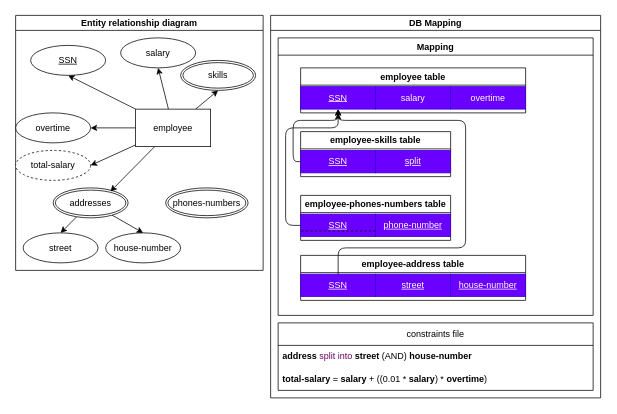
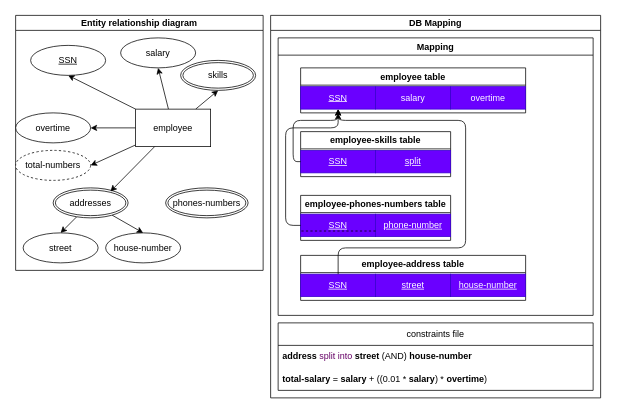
  <mxCell id="0" />
  <mxCell id="1" parent="0" />
  <mxCell id="2" value="Entity relationship diagram" style="swimlane;whiteSpace=wrap;html=1;startSize=20;" parent="1" vertex="1"><mxGeometry x="20" y="20" width="330" height="340" as="geometry" /></mxCell>
  <mxCell id="3" style="edgeStyle=none;html=1;entryX=0.5;entryY=1;entryDx=0;entryDy=0;" parent="2" source="8" target="9" edge="1"><mxGeometry relative="1" as="geometry" /></mxCell>
  <mxCell id="4" style="edgeStyle=none;html=1;entryX=0.5;entryY=1;entryDx=0;entryDy=0;" parent="2" source="8" target="10" edge="1"><mxGeometry relative="1" as="geometry" /></mxCell>
  <mxCell id="5" style="edgeStyle=none;html=1;entryX=0.5;entryY=1;entryDx=0;entryDy=0;" parent="2" source="8" target="11" edge="1"><mxGeometry relative="1" as="geometry" /></mxCell>
  <mxCell id="6" style="edgeStyle=none;html=1;entryX=1;entryY=0.5;entryDx=0;entryDy=0;" parent="2" source="8" target="16" edge="1"><mxGeometry relative="1" as="geometry" /></mxCell>
  <mxCell id="7" style="edgeStyle=none;html=1;entryX=1;entryY=0.5;entryDx=0;entryDy=0;" parent="2" source="8" target="20" edge="1"><mxGeometry relative="1" as="geometry" /></mxCell>
  <mxCell id="8" value="employee" style="html=1;dashed=0;whiteSpace=wrap;" parent="2" vertex="1"><mxGeometry x="160" y="125" width="100" height="50" as="geometry" /></mxCell>
  <mxCell id="9" value="&lt;u&gt;SSN&lt;/u&gt;" style="ellipse;whiteSpace=wrap;html=1;align=center;" parent="2" vertex="1"><mxGeometry x="20" y="40" width="100" height="40" as="geometry" /></mxCell>
  <mxCell id="10" value="salary" style="ellipse;whiteSpace=wrap;html=1;align=center;" parent="2" vertex="1"><mxGeometry x="140" y="30" width="100" height="40" as="geometry" /></mxCell>
  <mxCell id="11" value="skills" style="ellipse;shape=doubleEllipse;margin=3;whiteSpace=wrap;html=1;align=center;" parent="2" vertex="1"><mxGeometry x="220" y="60" width="100" height="40" as="geometry" /></mxCell>
  <mxCell id="12" value="phones-numbers" style="ellipse;shape=doubleEllipse;margin=3;whiteSpace=wrap;html=1;align=center;" parent="2" vertex="1"><mxGeometry x="200" y="230" width="110" height="40" as="geometry" /></mxCell>
  <mxCell id="13" style="edgeStyle=none;html=1;entryX=0.5;entryY=0;entryDx=0;entryDy=0;" parent="2" source="15" target="18" edge="1"><mxGeometry relative="1" as="geometry" /></mxCell>
  <mxCell id="14" style="edgeStyle=none;html=1;entryX=0.5;entryY=0;entryDx=0;entryDy=0;" parent="2" source="15" target="19" edge="1"><mxGeometry relative="1" as="geometry" /></mxCell>
  <mxCell id="15" value="addresses" style="ellipse;shape=doubleEllipse;margin=3;whiteSpace=wrap;html=1;align=center;" parent="2" vertex="1"><mxGeometry x="50" y="230" width="100" height="40" as="geometry" /></mxCell>
  <mxCell id="16" value="overtime" style="ellipse;whiteSpace=wrap;html=1;align=center;" parent="2" vertex="1"><mxGeometry y="130" width="100" height="40" as="geometry" /></mxCell>
  <mxCell id="17" style="edgeStyle=none;html=1;entryX=0.764;entryY=0.12;entryDx=0;entryDy=0;entryPerimeter=0;" parent="2" source="8" target="15" edge="1"><mxGeometry relative="1" as="geometry" /></mxCell>
  <mxCell id="18" value="street" style="ellipse;whiteSpace=wrap;html=1;align=center;" parent="2" vertex="1"><mxGeometry x="10" y="290" width="100" height="40" as="geometry" /></mxCell>
  <mxCell id="19" value="house-number" style="ellipse;whiteSpace=wrap;html=1;align=center;" parent="2" vertex="1"><mxGeometry x="120" y="290" width="100" height="40" as="geometry" /></mxCell>
- <mxCell id="20" value="total-salary" style="ellipse;whiteSpace=wrap;html=1;align=center;dashed=1;" parent="2" vertex="1"><mxGeometry y="180" width="100" height="40" as="geometry" /></mxCell>
+ <mxCell id="20" value="total-numbers" style="ellipse;whiteSpace=wrap;html=1;align=center;dashed=1;" parent="2" vertex="1"><mxGeometry y="180" width="100" height="40" as="geometry" /></mxCell>
  <mxCell id="21" value="DB Mapping" style="swimlane;whiteSpace=wrap;html=1;startSize=20;" parent="1" vertex="1"><mxGeometry x="360" y="20" width="440" height="510" as="geometry" /></mxCell>
  <mxCell id="22" style="edgeStyle=none;html=1;entryX=1;entryY=0.5;entryDx=0;entryDy=0;" parent="21" edge="1"><mxGeometry relative="1" as="geometry"><mxPoint x="100" y="200" as="targetPoint" /></mxGeometry></mxCell>
  <mxCell id="23" style="edgeStyle=none;html=1;entryX=0.5;entryY=0;entryDx=0;entryDy=0;" parent="21" edge="1"><mxGeometry relative="1" as="geometry"><mxPoint x="60" y="290" as="targetPoint" /></mxGeometry></mxCell>
  <mxCell id="24" style="edgeStyle=none;html=1;entryX=0.5;entryY=0;entryDx=0;entryDy=0;" parent="21" edge="1"><mxGeometry relative="1" as="geometry"><mxPoint x="170" y="290" as="targetPoint" /></mxGeometry></mxCell>
  <mxCell id="25" style="edgeStyle=none;html=1;entryX=0.764;entryY=0.12;entryDx=0;entryDy=0;entryPerimeter=0;" parent="21" edge="1"><mxGeometry relative="1" as="geometry"><mxPoint x="126.4" y="234.8" as="targetPoint" /></mxGeometry></mxCell>
  <mxCell id="26" value="Mapping" style="swimlane;whiteSpace=wrap;html=1;" parent="21" vertex="1"><mxGeometry x="10" y="30" width="420" height="370" as="geometry" /></mxCell>
  <mxCell id="27" value="employee table" style="swimlane;whiteSpace=wrap;html=1;" parent="26" vertex="1"><mxGeometry x="30" y="40" width="300" height="60" as="geometry" /></mxCell>
  <mxCell id="28" value="" style="group" parent="27" vertex="1" connectable="0"><mxGeometry y="25" width="192.5" height="30" as="geometry" /></mxCell>
  <mxCell id="29" value="" style="group" parent="28" vertex="1" connectable="0"><mxGeometry width="200" height="30" as="geometry" /></mxCell>
  <mxCell id="30" value="salary" style="rounded=0;whiteSpace=wrap;html=1;fillColor=#6a00ff;fontColor=#ffffff;strokeColor=#3700CC;" parent="29" vertex="1"><mxGeometry x="100" width="100" height="30" as="geometry" /></mxCell>
  <mxCell id="31" value="SSN" style="rounded=0;whiteSpace=wrap;html=1;fillColor=#6a00ff;fontColor=#ffffff;strokeColor=#3700CC;fontStyle=4" parent="29" vertex="1"><mxGeometry width="100" height="30" as="geometry" /></mxCell>
  <mxCell id="32" value="overtime" style="rounded=0;whiteSpace=wrap;html=1;fillColor=#6a00ff;fontColor=#ffffff;strokeColor=#3700CC;" parent="27" vertex="1"><mxGeometry x="200" y="25" width="100" height="30" as="geometry" /></mxCell>
  <mxCell id="33" value="employee-skills table" style="swimlane;whiteSpace=wrap;html=1;" parent="26" vertex="1"><mxGeometry x="30" y="125" width="200" height="60" as="geometry" /></mxCell>
  <mxCell id="34" style="edgeStyle=none;html=1;exitX=0;exitY=0.75;exitDx=0;exitDy=0;entryX=0;entryY=0.75;entryDx=0;entryDy=0;endArrow=none;endFill=0;dashed=1;" edge="1" parent="33" source="35" target="36"><mxGeometry relative="1" as="geometry" /></mxCell>
  <mxCell id="35" value="split" style="rounded=0;whiteSpace=wrap;html=1;fillColor=#6a00ff;fontColor=#ffffff;strokeColor=#3700CC;fontStyle=4" parent="33" vertex="1"><mxGeometry x="100" y="25" width="100" height="30" as="geometry" /></mxCell>
  <mxCell id="36" value="SSN" style="rounded=0;whiteSpace=wrap;html=1;fillColor=#6a00ff;fontColor=#ffffff;strokeColor=#3700CC;fontStyle=4" parent="33" vertex="1"><mxGeometry y="25" width="100" height="30" as="geometry" /></mxCell>
  <mxCell id="37" style="edgeStyle=orthogonalEdgeStyle;html=1;entryX=0.5;entryY=1;entryDx=0;entryDy=0;exitX=0;exitY=0.5;exitDx=0;exitDy=0;" parent="26" source="36" target="31" edge="1"><mxGeometry relative="1" as="geometry"><Array as="points"><mxPoint x="20" y="165" /><mxPoint x="20" y="110" /><mxPoint x="80" y="110" /></Array></mxGeometry></mxCell>
  <mxCell id="38" value="employee-phones-numbers table" style="swimlane;whiteSpace=wrap;html=1;" parent="26" vertex="1"><mxGeometry x="30" y="210" width="200" height="60" as="geometry" /></mxCell>
  <mxCell id="39" value="phone-number" style="rounded=0;whiteSpace=wrap;html=1;fillColor=#6a00ff;fontColor=#ffffff;strokeColor=#3700CC;fontStyle=4" parent="38" vertex="1"><mxGeometry x="100" y="25" width="100" height="30" as="geometry" /></mxCell>
  <mxCell id="40" value="SSN" style="rounded=0;whiteSpace=wrap;html=1;fillColor=#6a00ff;fontColor=#ffffff;strokeColor=#3700CC;fontStyle=4" parent="38" vertex="1"><mxGeometry y="25" width="100" height="30" as="geometry" /></mxCell>
  <mxCell id="41" style="edgeStyle=none;html=1;exitX=1;exitY=0.75;exitDx=0;exitDy=0;entryX=0;entryY=0.75;entryDx=0;entryDy=0;endArrow=none;endFill=0;dashed=1;" edge="1" parent="38" source="40" target="40"><mxGeometry relative="1" as="geometry" /></mxCell>
  <mxCell id="42" style="edgeStyle=orthogonalEdgeStyle;html=1;exitX=0;exitY=0.5;exitDx=0;exitDy=0;" parent="26" source="40" edge="1"><mxGeometry relative="1" as="geometry"><mxPoint x="80" y="100" as="targetPoint" /><mxPoint x="350" y="245" as="sourcePoint" /><Array as="points"><mxPoint x="10" y="250" /><mxPoint x="10" y="120" /><mxPoint x="80" y="120" /></Array></mxGeometry></mxCell>
  <mxCell id="43" value="employee-address table" style="swimlane;whiteSpace=wrap;html=1;" parent="26" vertex="1"><mxGeometry x="30" y="290" width="300" height="60" as="geometry" /></mxCell>
  <mxCell id="44" style="edgeStyle=none;html=1;exitX=0;exitY=0.75;exitDx=0;exitDy=0;entryX=0;entryY=0.75;entryDx=0;entryDy=0;endArrow=none;endFill=0;dashed=1;" edge="1" parent="43" source="45" target="46"><mxGeometry relative="1" as="geometry" /></mxCell>
  <mxCell id="45" value="street" style="rounded=0;whiteSpace=wrap;html=1;fillColor=#6a00ff;fontColor=#ffffff;strokeColor=#3700CC;fontStyle=4" parent="43" vertex="1"><mxGeometry x="100" y="25" width="100" height="30" as="geometry" /></mxCell>
  <mxCell id="46" value="SSN" style="rounded=0;whiteSpace=wrap;html=1;fillColor=#6a00ff;fontColor=#ffffff;strokeColor=#3700CC;fontStyle=4" parent="43" vertex="1"><mxGeometry y="25" width="100" height="30" as="geometry" /></mxCell>
  <mxCell id="47" value="house-number" style="rounded=0;whiteSpace=wrap;html=1;fillColor=#6a00ff;fontColor=#ffffff;strokeColor=#3700CC;fontStyle=4" parent="43" vertex="1"><mxGeometry x="200" y="25" width="100" height="30" as="geometry" /></mxCell>
  <mxCell id="48" style="edgeStyle=orthogonalEdgeStyle;html=1;entryX=0.5;entryY=1;entryDx=0;entryDy=0;" parent="26" source="46" target="31" edge="1"><mxGeometry relative="1" as="geometry"><Array as="points"><mxPoint x="80" y="280" /><mxPoint x="250" y="280" /><mxPoint x="250" y="110" /><mxPoint x="80" y="110" /></Array></mxGeometry></mxCell>
  <mxCell id="49" value="constraints file" style="swimlane;fontStyle=0;childLayout=stackLayout;horizontal=1;startSize=30;horizontalStack=0;resizeParent=1;resizeParentMax=0;resizeLast=0;collapsible=1;marginBottom=0;whiteSpace=wrap;html=1;" parent="21" vertex="1"><mxGeometry x="10" y="410" width="420" height="90" as="geometry" /></mxCell>
  <mxCell id="50" value="&lt;b&gt;address &lt;/b&gt;&lt;font style=&quot;color: rgb(102, 0, 102);&quot;&gt;split into&lt;/font&gt; &lt;b&gt;street &lt;/b&gt;(AND) &lt;b&gt;house-number&lt;/b&gt;" style="text;strokeColor=none;fillColor=none;align=left;verticalAlign=middle;spacingLeft=4;spacingRight=4;overflow=hidden;points=[[0,0.5],[1,0.5]];portConstraint=eastwest;rotatable=0;whiteSpace=wrap;html=1;" parent="49" vertex="1"><mxGeometry y="30" width="420" height="30" as="geometry" /></mxCell>
  <mxCell id="51" value="&lt;b&gt;total-salary&lt;/b&gt; = &lt;b&gt;salary &lt;/b&gt;+ ((0.01 * &lt;b&gt;salary&lt;/b&gt;) * &lt;b&gt;overtime&lt;/b&gt;)" style="text;strokeColor=none;fillColor=none;align=left;verticalAlign=middle;spacingLeft=4;spacingRight=4;overflow=hidden;points=[[0,0.5],[1,0.5]];portConstraint=eastwest;rotatable=0;whiteSpace=wrap;html=1;" parent="49" vertex="1"><mxGeometry y="60" width="420" height="30" as="geometry" /></mxCell>
